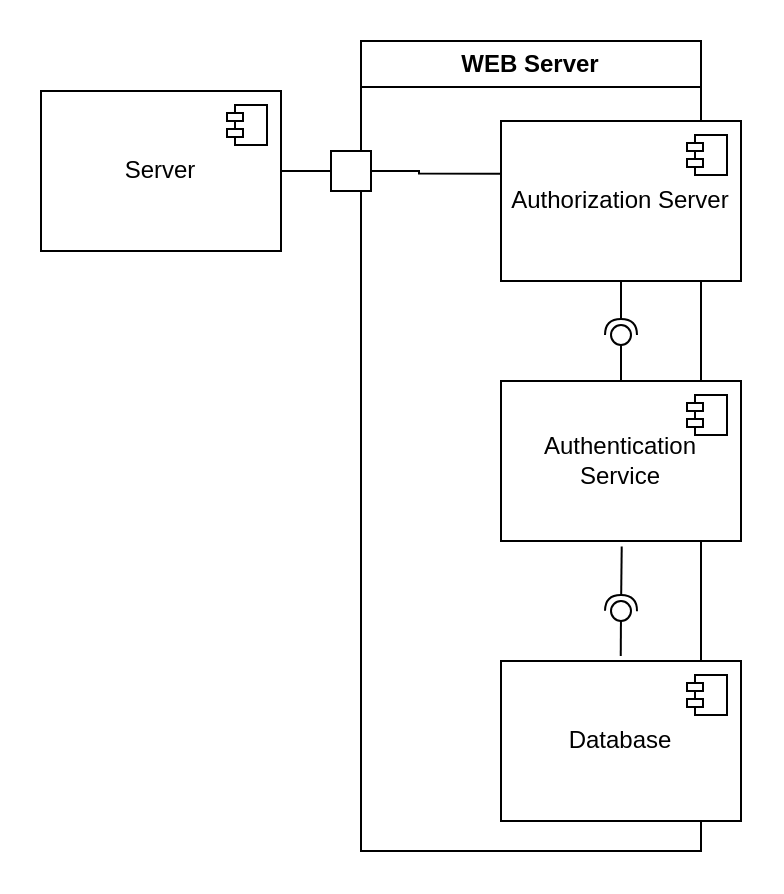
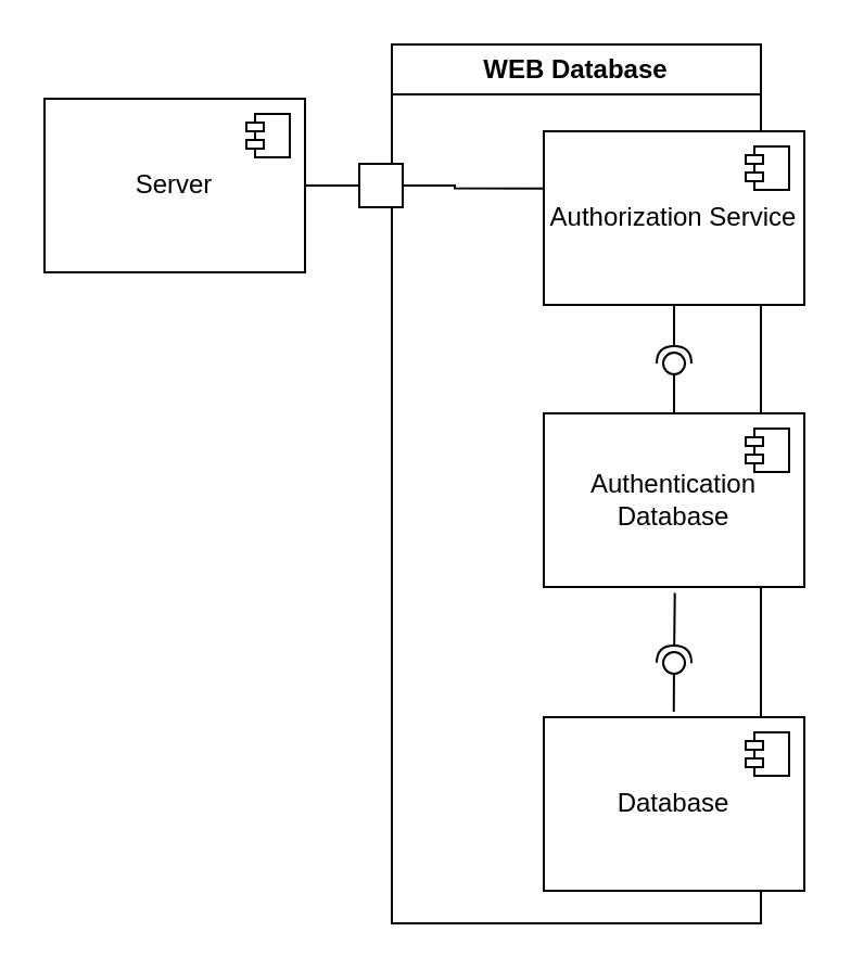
  <mxCell id="0" />
  <mxCell id="1" parent="0" />
  <mxCell id="2" value="Server" style="html=1;dropTarget=0;whiteSpace=wrap;" vertex="1" parent="1"><mxGeometry x="20" y="45" width="120" height="80" as="geometry" /></mxCell>
  <mxCell id="3" value="" style="shape=module;jettyWidth=8;jettyHeight=4;" vertex="1" parent="2"><mxGeometry x="1" width="20" height="20" relative="1" as="geometry"><mxPoint x="-27" y="7" as="offset" /></mxGeometry></mxCell>
- <mxCell id="4" value="WEB Server" style="swimlane;whiteSpace=wrap;html=1;startSize=23;" vertex="1" parent="1"><mxGeometry x="180" y="20" width="170" height="405" as="geometry" /></mxCell>
- <mxCell id="5" value="Authentication&lt;br&gt;Service" style="html=1;dropTarget=0;whiteSpace=wrap;" vertex="1" parent="4"><mxGeometry x="70" y="170" width="120" height="80" as="geometry" /></mxCell>
+ <mxCell id="4" value="WEB Database" style="swimlane;whiteSpace=wrap;html=1;startSize=23;" vertex="1" parent="1"><mxGeometry x="180" y="20" width="170" height="405" as="geometry" /></mxCell>
+ <mxCell id="5" value="Authentication&lt;br&gt;Database" style="html=1;dropTarget=0;whiteSpace=wrap;" vertex="1" parent="4"><mxGeometry x="70" y="170" width="120" height="80" as="geometry" /></mxCell>
  <mxCell id="6" value="" style="shape=module;jettyWidth=8;jettyHeight=4;" vertex="1" parent="5"><mxGeometry x="1" width="20" height="20" relative="1" as="geometry"><mxPoint x="-27" y="7" as="offset" /></mxGeometry></mxCell>
- <mxCell id="7" value="Authorization Server" style="html=1;dropTarget=0;whiteSpace=wrap;" vertex="1" parent="4"><mxGeometry x="70" y="40" width="120" height="80" as="geometry" /></mxCell>
+ <mxCell id="7" value="Authorization Service" style="html=1;dropTarget=0;whiteSpace=wrap;" vertex="1" parent="4"><mxGeometry x="70" y="40" width="120" height="80" as="geometry" /></mxCell>
  <mxCell id="8" value="" style="shape=module;jettyWidth=8;jettyHeight=4;" vertex="1" parent="7"><mxGeometry x="1" width="20" height="20" relative="1" as="geometry"><mxPoint x="-27" y="7" as="offset" /></mxGeometry></mxCell>
  <mxCell id="9" value="Database" style="html=1;dropTarget=0;whiteSpace=wrap;" vertex="1" parent="4"><mxGeometry x="70" y="310" width="120" height="80" as="geometry" /></mxCell>
  <mxCell id="10" value="" style="shape=module;jettyWidth=8;jettyHeight=4;" vertex="1" parent="9"><mxGeometry x="1" width="20" height="20" relative="1" as="geometry"><mxPoint x="-27" y="7" as="offset" /></mxGeometry></mxCell>
  <mxCell id="11" value="" style="whiteSpace=wrap;html=1;aspect=fixed;" vertex="1" parent="4"><mxGeometry x="-15" y="55" width="20" height="20" as="geometry" /></mxCell>
  <mxCell id="12" value="" style="rounded=0;orthogonalLoop=1;jettySize=auto;html=1;endArrow=halfCircle;endFill=0;endSize=6;strokeWidth=1;sketch=0;exitX=0.503;exitY=1.034;exitDx=0;exitDy=0;exitPerimeter=0;" edge="1" parent="4" target="14" source="5"><mxGeometry relative="1" as="geometry"><mxPoint x="150" y="245" as="sourcePoint" /></mxGeometry></mxCell>
  <mxCell id="13" value="" style="rounded=0;orthogonalLoop=1;jettySize=auto;html=1;endArrow=oval;endFill=0;sketch=0;sourcePerimeterSpacing=0;targetPerimeterSpacing=0;endSize=10;exitX=0.499;exitY=-0.031;exitDx=0;exitDy=0;exitPerimeter=0;" edge="1" parent="4" target="14" source="9"><mxGeometry relative="1" as="geometry"><mxPoint x="110" y="245" as="sourcePoint" /></mxGeometry></mxCell>
  <mxCell id="14" value="" style="ellipse;whiteSpace=wrap;html=1;align=center;aspect=fixed;fillColor=none;strokeColor=none;resizable=0;perimeter=centerPerimeter;rotatable=0;allowArrows=0;points=[];outlineConnect=1;" vertex="1" parent="4"><mxGeometry x="125" y="280" width="10" height="10" as="geometry" /></mxCell>
  <mxCell id="15" value="" style="rounded=0;orthogonalLoop=1;jettySize=auto;html=1;endArrow=halfCircle;endFill=0;endSize=6;strokeWidth=1;sketch=0;exitX=0.5;exitY=1;exitDx=0;exitDy=0;" edge="1" parent="4" source="7" target="17"><mxGeometry relative="1" as="geometry"><mxPoint x="155" y="140" as="sourcePoint" /></mxGeometry></mxCell>
  <mxCell id="16" value="" style="rounded=0;orthogonalLoop=1;jettySize=auto;html=1;endArrow=oval;endFill=0;sketch=0;sourcePerimeterSpacing=0;targetPerimeterSpacing=0;endSize=10;exitX=0.5;exitY=0;exitDx=0;exitDy=0;" edge="1" parent="4" source="5" target="17"><mxGeometry relative="1" as="geometry"><mxPoint x="155" y="150" as="sourcePoint" /></mxGeometry></mxCell>
  <mxCell id="17" value="" style="ellipse;whiteSpace=wrap;html=1;align=center;aspect=fixed;fillColor=none;strokeColor=none;resizable=0;perimeter=centerPerimeter;rotatable=0;allowArrows=0;points=[];outlineConnect=1;" vertex="1" parent="4"><mxGeometry x="125" y="142" width="10" height="10" as="geometry" /></mxCell>
  <mxCell id="18" value="" style="endArrow=none;html=1;rounded=0;entryX=1;entryY=0.5;entryDx=0;entryDy=0;edgeStyle=orthogonalEdgeStyle;exitX=0.001;exitY=0.329;exitDx=0;exitDy=0;exitPerimeter=0;" edge="1" parent="4" source="7" target="11"><mxGeometry width="50" height="50" relative="1" as="geometry"><mxPoint x="70" y="65" as="sourcePoint" /><mxPoint x="180" y="150" as="targetPoint" /><Array as="points"><mxPoint x="29" y="66" /><mxPoint x="29" y="65" /></Array></mxGeometry></mxCell>
  <mxCell id="19" value="" style="endArrow=none;html=1;rounded=0;entryX=1;entryY=0.5;entryDx=0;entryDy=0;exitX=0;exitY=0.5;exitDx=0;exitDy=0;edgeStyle=orthogonalEdgeStyle;" edge="1" parent="1" source="11" target="2"><mxGeometry width="50" height="50" relative="1" as="geometry"><mxPoint x="260" y="230" as="sourcePoint" /><mxPoint x="310" y="180" as="targetPoint" /></mxGeometry></mxCell>
